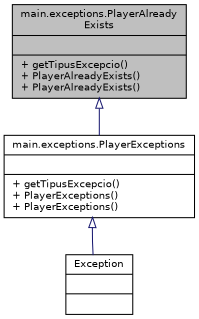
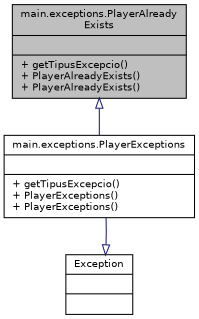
  digraph {
    node [color=black fillcolor=white fontname=Helvetica fontsize=10 shape=record style=filled]
    edge [arrowtail=onormal color=midnightblue dir=back fontname=Helvetica fontsize=10 labelfontname=Helvetica labelfontsize=10 style=solid]
    n1 [fillcolor=grey75 fontcolor=black height=0.2 label="{main.exceptions.PlayerAlready\lExists\n||+ getTipusExcepcio()\l+ PlayerAlreadyExists()\l+ PlayerAlreadyExists()\l}" width=0.4]
    n2 [height=0.2 label="{main.exceptions.PlayerExceptions\n||+ getTipusExcepcio()\l+ PlayerExceptions()\l+ PlayerExceptions()\l}" width=0.4]
    n3 [height=0.2 label="{Exception\n||}" width=0.4]
    n1 -> n2
-   n2 -> n3
+   n3 -> n2
  }
